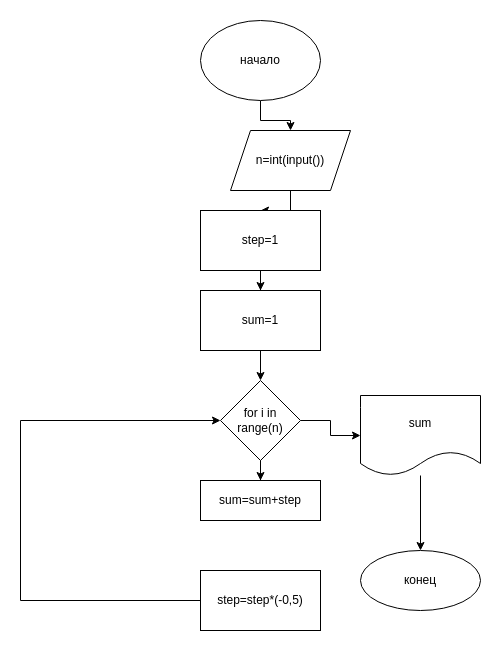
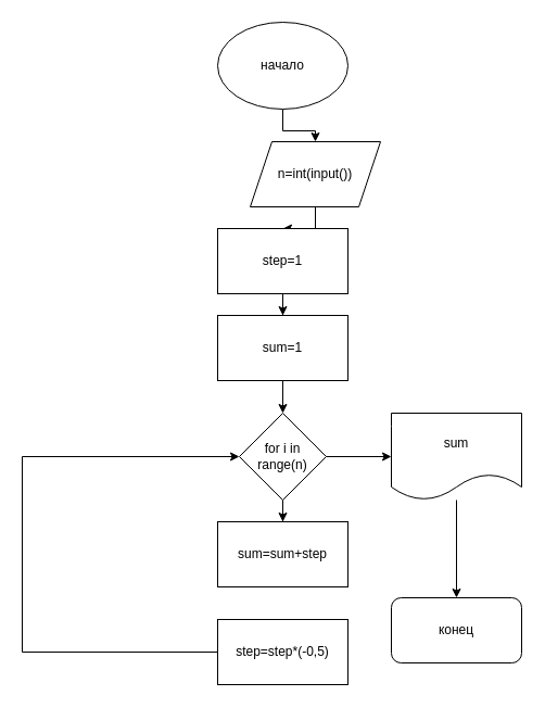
  <mxCell id="0" />
  <mxCell id="1" parent="0" />
  <mxCell id="2" value="" style="edgeStyle=orthogonalEdgeStyle;rounded=0;orthogonalLoop=1;jettySize=auto;html=1;" edge="1" parent="1" source="3" target="5"><mxGeometry relative="1" as="geometry" /></mxCell>
  <mxCell id="3" value="начало" style="ellipse;whiteSpace=wrap;html=1;" vertex="1" parent="1"><mxGeometry x="200" y="20" width="120" height="80" as="geometry" /></mxCell>
  <mxCell id="4" value="" style="edgeStyle=orthogonalEdgeStyle;rounded=0;orthogonalLoop=1;jettySize=auto;html=1;" edge="1" parent="1" source="5" target="7"><mxGeometry relative="1" as="geometry" /></mxCell>
  <mxCell id="5" value="n=int(input())" style="shape=parallelogram;perimeter=parallelogramPerimeter;whiteSpace=wrap;html=1;fixedSize=1;" vertex="1" parent="1"><mxGeometry x="230" y="130" width="120" height="60" as="geometry" /></mxCell>
  <mxCell id="6" value="" style="edgeStyle=orthogonalEdgeStyle;rounded=0;orthogonalLoop=1;jettySize=auto;html=1;" edge="1" parent="1" source="7" target="9"><mxGeometry relative="1" as="geometry" /></mxCell>
  <mxCell id="7" value="step=1" style="whiteSpace=wrap;html=1;" vertex="1" parent="1"><mxGeometry x="200" y="210" width="120" height="60" as="geometry" /></mxCell>
  <mxCell id="8" value="" style="edgeStyle=orthogonalEdgeStyle;rounded=0;orthogonalLoop=1;jettySize=auto;html=1;" edge="1" parent="1" source="9" target="12"><mxGeometry relative="1" as="geometry" /></mxCell>
  <mxCell id="9" value="sum=1" style="whiteSpace=wrap;html=1;" vertex="1" parent="1"><mxGeometry x="200" y="290" width="120" height="60" as="geometry" /></mxCell>
  <mxCell id="10" value="" style="edgeStyle=orthogonalEdgeStyle;rounded=0;orthogonalLoop=1;jettySize=auto;html=1;" edge="1" parent="1" source="12" target="13"><mxGeometry relative="1" as="geometry" /></mxCell>
  <mxCell id="11" value="" style="edgeStyle=orthogonalEdgeStyle;rounded=0;orthogonalLoop=1;jettySize=auto;html=1;" edge="1" parent="1" source="12" target="17"><mxGeometry relative="1" as="geometry" /></mxCell>
  <mxCell id="12" value="for i in range(n)" style="rhombus;whiteSpace=wrap;html=1;" vertex="1" parent="1"><mxGeometry x="220" y="380" width="80" height="80" as="geometry" /></mxCell>
- <mxCell id="13" value="sum=sum+step" style="whiteSpace=wrap;html=1;" vertex="1" parent="1"><mxGeometry x="200" y="480" width="120" height="40" as="geometry" /></mxCell>
+ <mxCell id="13" value="sum=sum+step" style="whiteSpace=wrap;html=1;" vertex="1" parent="1"><mxGeometry x="200" y="480" width="120" height="60" as="geometry" /></mxCell>
  <mxCell id="14" style="edgeStyle=orthogonalEdgeStyle;rounded=0;orthogonalLoop=1;jettySize=auto;html=1;entryX=0;entryY=0.5;entryDx=0;entryDy=0;" edge="1" parent="1" source="15" target="12"><mxGeometry relative="1" as="geometry"><mxPoint x="-20" y="440" as="targetPoint" /><Array as="points"><mxPoint x="20" y="600" /><mxPoint x="20" y="420" /></Array></mxGeometry></mxCell>
  <mxCell id="15" value="step=step*(-0,5)" style="whiteSpace=wrap;html=1;" vertex="1" parent="1"><mxGeometry x="200" y="570" width="120" height="60" as="geometry" /></mxCell>
  <mxCell id="16" value="" style="edgeStyle=orthogonalEdgeStyle;rounded=0;orthogonalLoop=1;jettySize=auto;html=1;" edge="1" parent="1" source="17" target="18"><mxGeometry relative="1" as="geometry" /></mxCell>
- <mxCell id="17" value="sum" style="shape=document;whiteSpace=wrap;html=1;boundedLbl=1;" vertex="1" parent="1"><mxGeometry x="360" y="395" width="120" height="80" as="geometry" /></mxCell>
- <mxCell id="18" value="конец" style="ellipse;whiteSpace=wrap;html=1;" vertex="1" parent="1"><mxGeometry x="360" y="550" width="120" height="60" as="geometry" /></mxCell>
+ <mxCell id="17" value="sum" style="shape=document;whiteSpace=wrap;html=1;boundedLbl=1;" vertex="1" parent="1"><mxGeometry x="360" y="380" width="120" height="80" as="geometry" /></mxCell>
+ <mxCell id="18" value="конец" style="whiteSpace=wrap;html=1;rounded=1;" vertex="1" parent="1"><mxGeometry x="360" y="550" width="120" height="60" as="geometry" /></mxCell>
